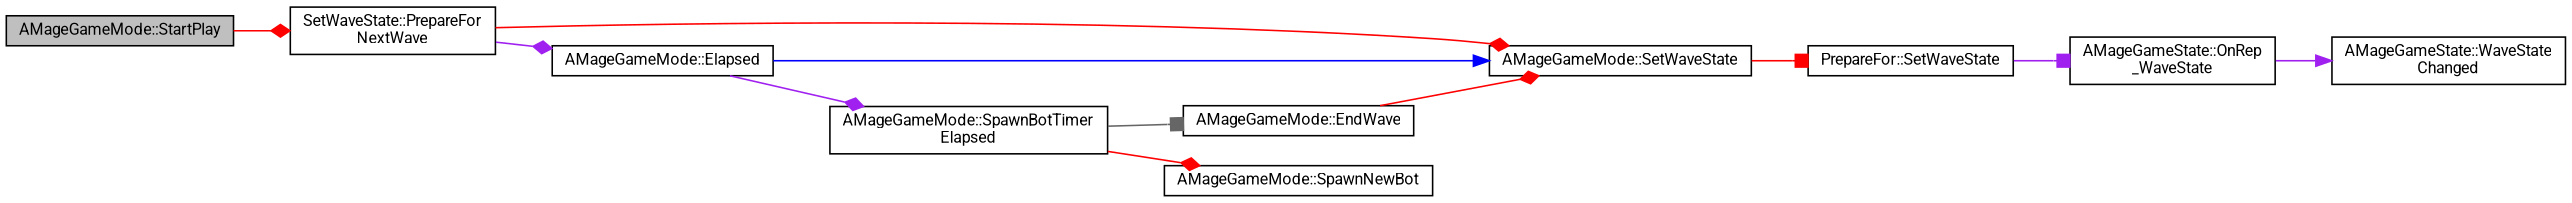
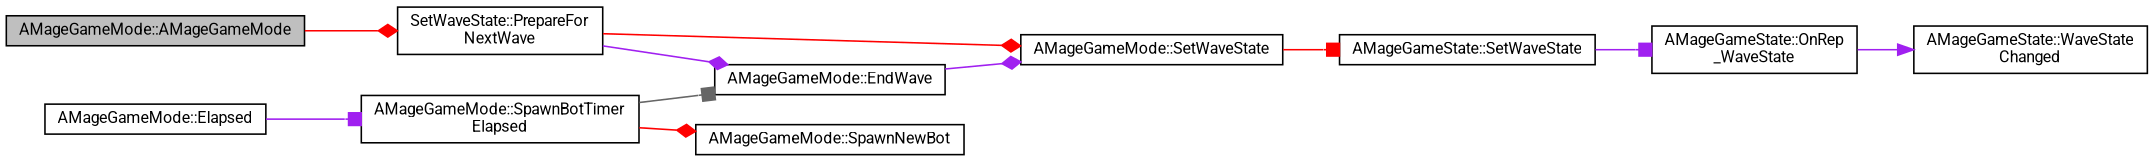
  digraph {
    fontname=Roboto
    rankdir=LR
    node [color=black fillcolor=white fontname=Roboto fontsize=10 shape=record style=filled]
    edge [arrowhead=diamond color=purple fontname=Roboto fontsize=10 labelfontname=Helvetica labelfontsize=10 style=solid]
-   n1 [fillcolor=grey75 fontcolor=black height=0.2 label="AMageGameMode::StartPlay" width=0.4]
+   n1 [fillcolor=grey75 fontcolor=black height=0.2 label="AMageGameMode::AMageGameMode" width=0.4]
    n2 [height=0.2 label="SetWaveState::PrepareFor\lNextWave" width=0.4]
    n3 [height=0.2 label="AMageGameMode::SetWaveState" width=0.4]
    n4 [height=0.2 label="AMageGameMode::Elapsed" width=0.4]
-   n5 [height=0.2 label="PrepareFor::SetWaveState" width=0.4]
+   n5 [height=0.2 label="AMageGameState::SetWaveState" width=0.4]
    n6 [height=0.2 label="AMageGameMode::SpawnBotTimer\lElapsed" width=0.4]
    n7 [height=0.2 label="AMageGameState::OnRep\l_WaveState" width=0.4]
    n8 [height=0.2 label="AMageGameState::WaveState\lChanged" width=0.4]
    n9 [height=0.2 label="AMageGameMode::EndWave" width=0.4]
    n10 [height=0.2 label="AMageGameMode::SpawnNewBot" width=0.4]
    n1 -> n2 [color=red]
    n2 -> n3 [color=red]
-   n2 -> n4
+   n2 -> n9
    n3 -> n5 [arrowhead=box color=red]
-   n4 -> n3 [arrowhead=normal color=blue]
-   n4 -> n6
+   n4 -> n6 [arrowhead=box]
    n5 -> n7 [arrowhead=box]
    n6 -> n9 [arrowhead=box color=gray40]
    n6 -> n10 [color=red]
    n7 -> n8 [arrowhead=normal]
-   n9 -> n3 [color=red]
+   n9 -> n3
  }
